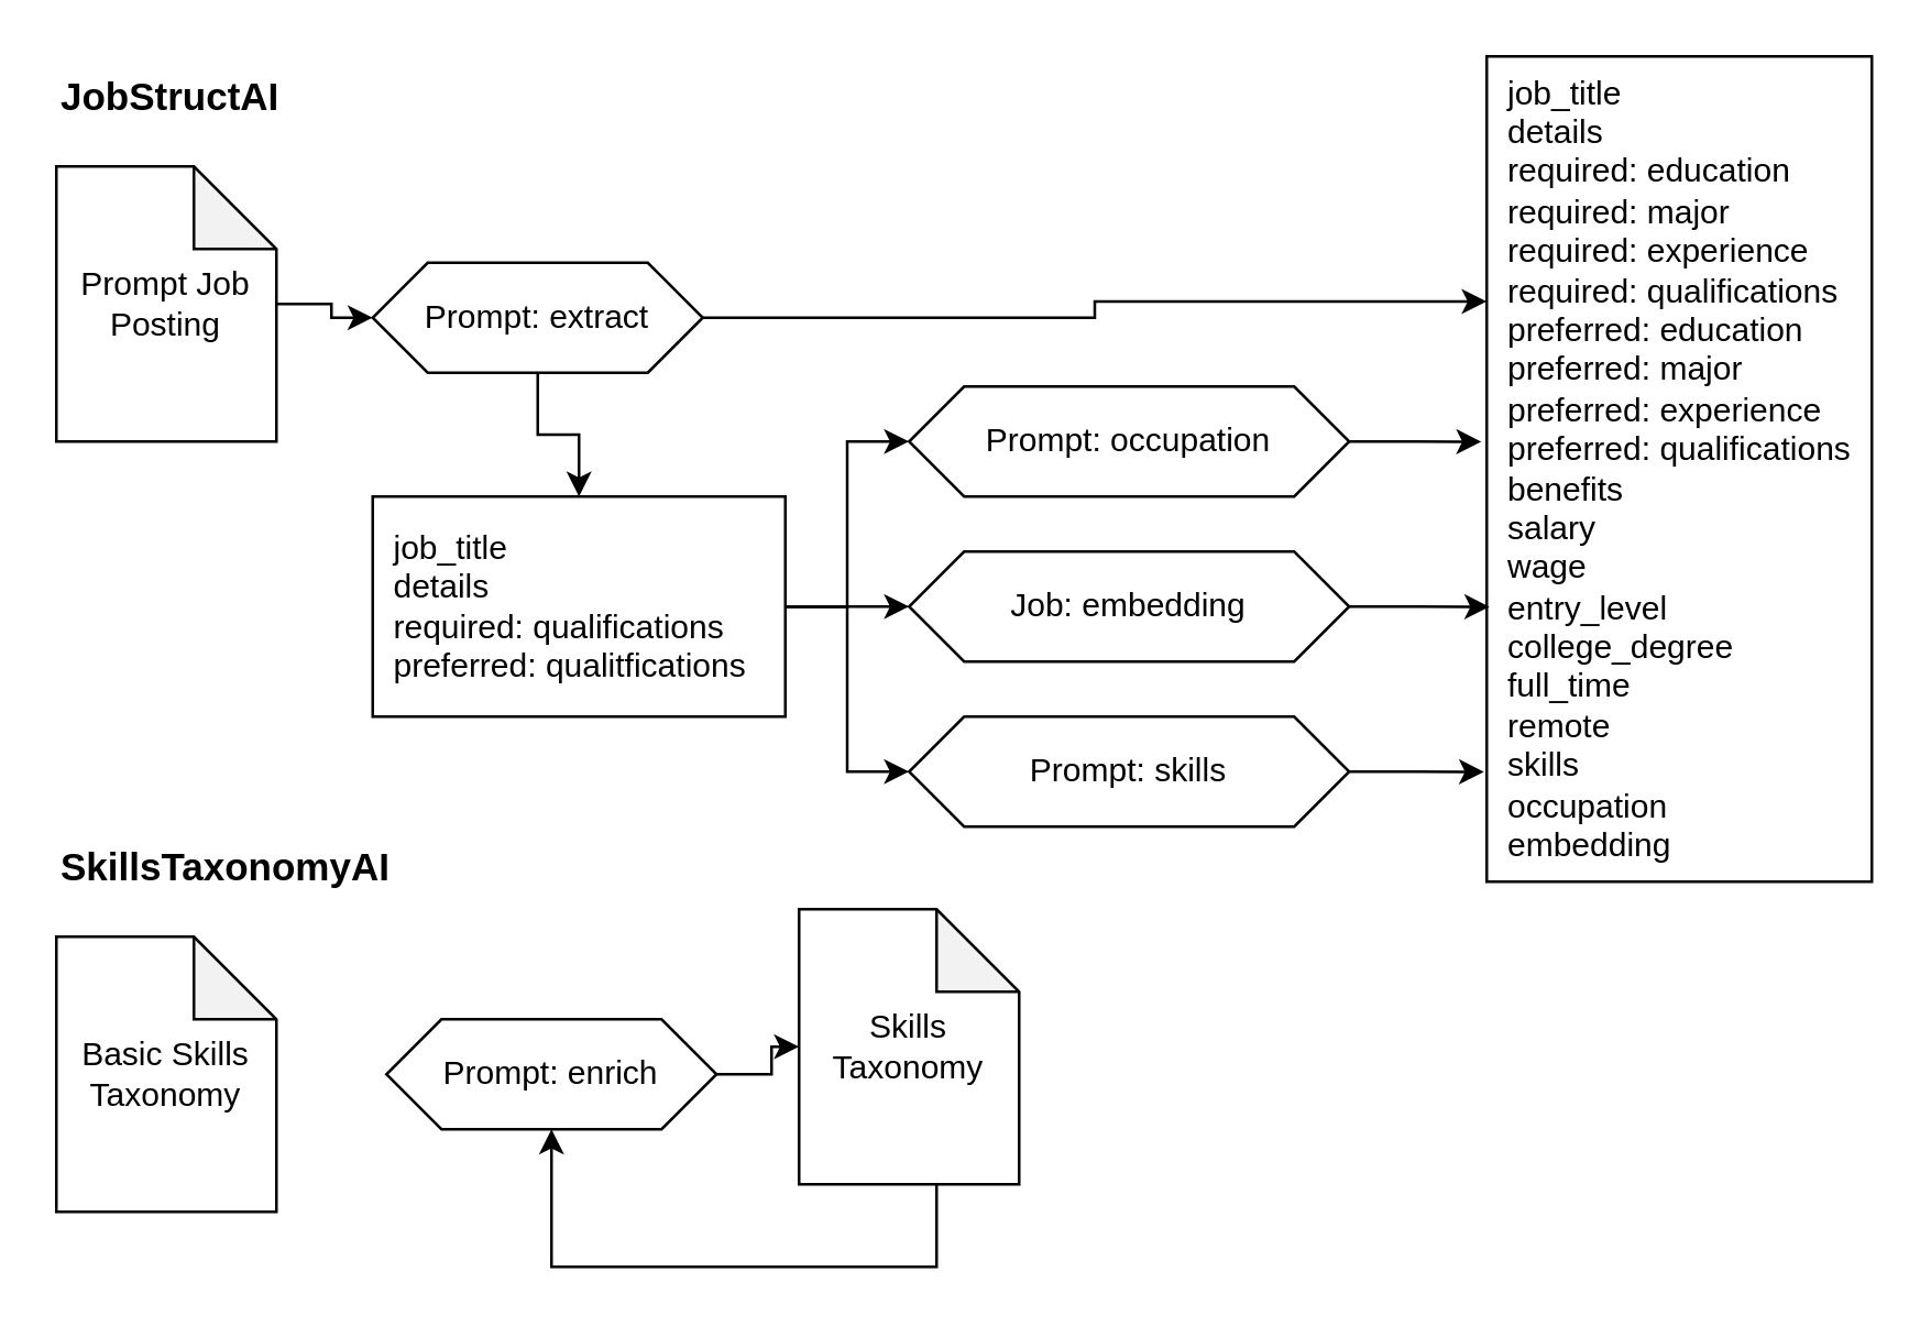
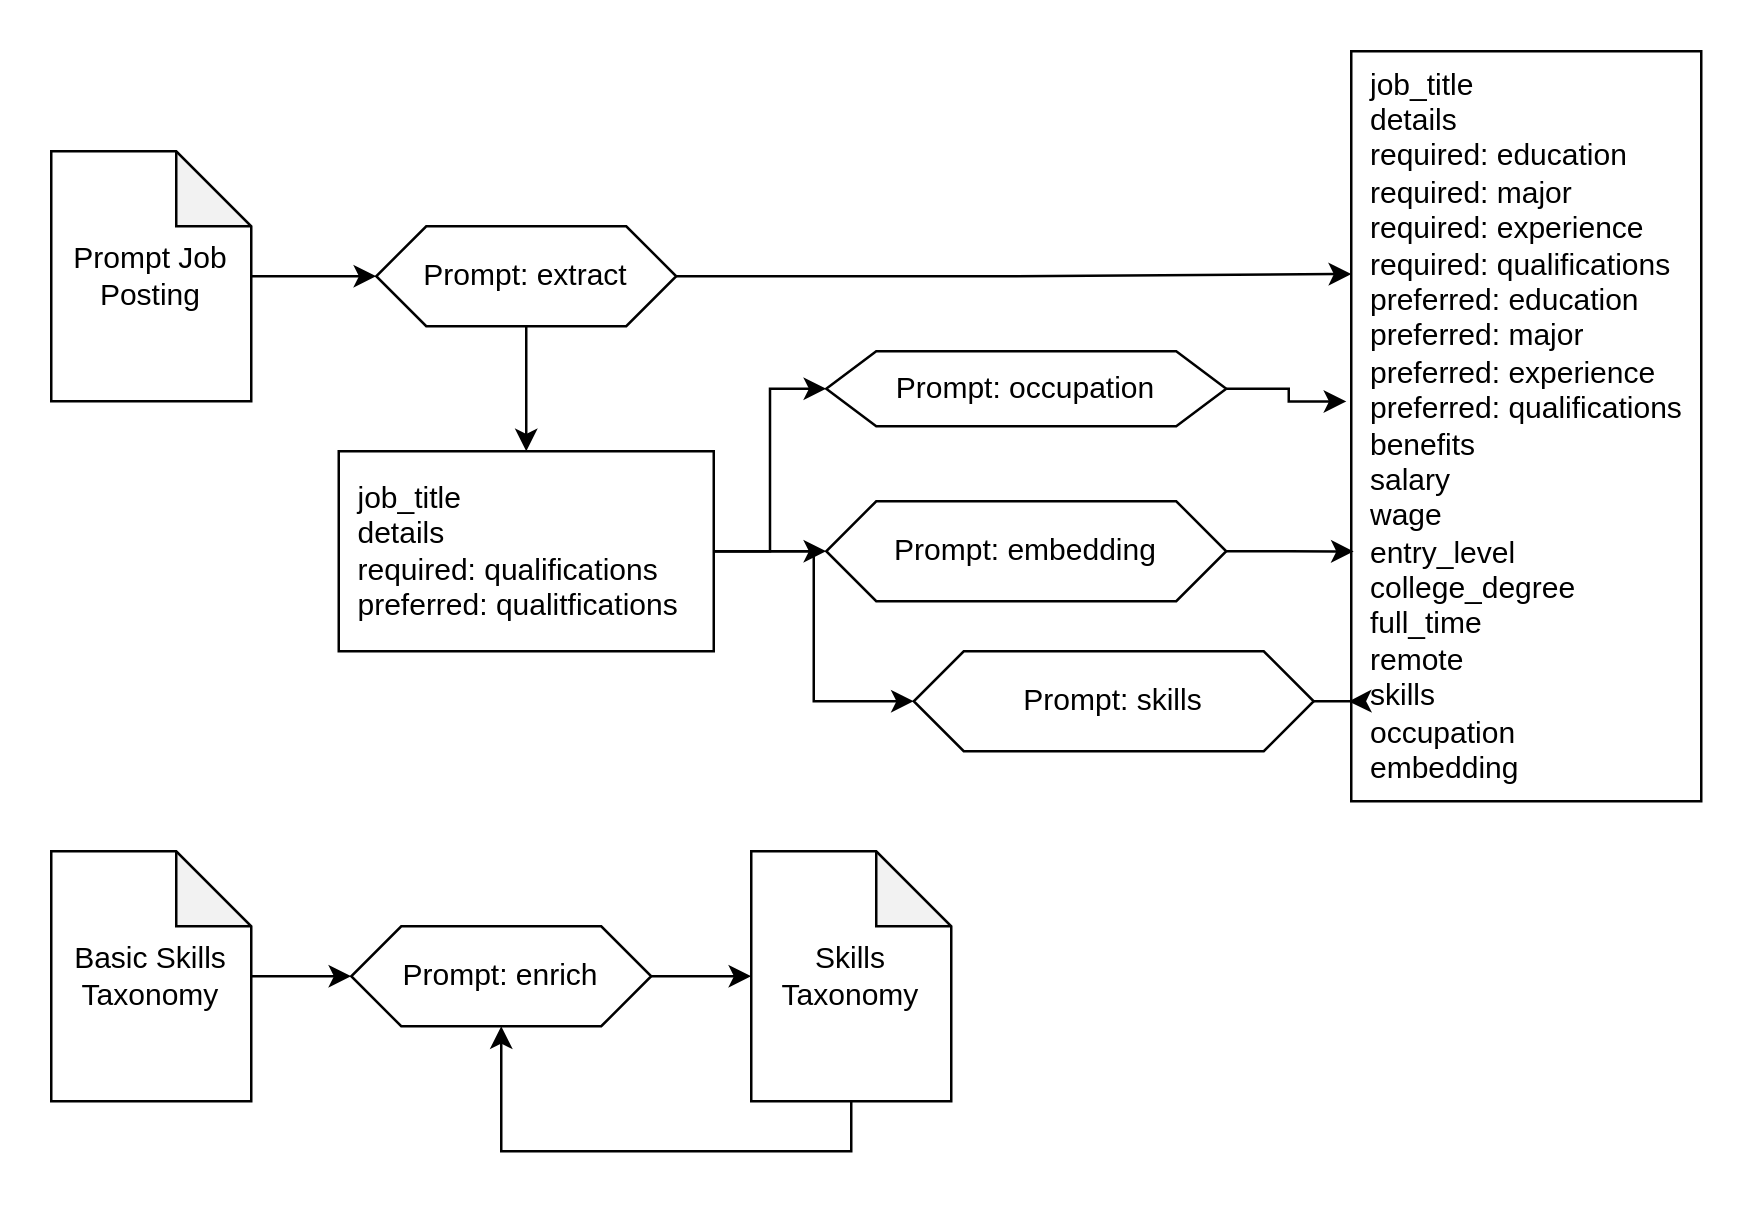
  <mxCell id="0" />
  <mxCell id="1" parent="0" />
  <mxCell id="2" style="edgeStyle=orthogonalEdgeStyle;rounded=0;orthogonalLoop=1;jettySize=auto;html=1;entryX=0;entryY=0.5;entryDx=0;entryDy=0;" edge="1" parent="1" source="3" target="9"><mxGeometry relative="1" as="geometry" /></mxCell>
  <mxCell id="3" value="Prompt Job&lt;br&gt;Posting" style="shape=note;whiteSpace=wrap;html=1;backgroundOutline=1;darkOpacity=0.05;" vertex="1" parent="1"><mxGeometry x="20" y="60" width="80" height="100" as="geometry" /></mxCell>
  <mxCell id="4" style="edgeStyle=orthogonalEdgeStyle;rounded=0;orthogonalLoop=1;jettySize=auto;html=1;entryX=0;entryY=0.5;entryDx=0;entryDy=0;" edge="1" parent="1" source="7" target="19"><mxGeometry relative="1" as="geometry" /></mxCell>
  <mxCell id="5" style="edgeStyle=orthogonalEdgeStyle;rounded=0;orthogonalLoop=1;jettySize=auto;html=1;entryX=0;entryY=0.5;entryDx=0;entryDy=0;" edge="1" parent="1" source="7" target="20"><mxGeometry relative="1" as="geometry" /></mxCell>
  <mxCell id="6" style="edgeStyle=orthogonalEdgeStyle;rounded=0;orthogonalLoop=1;jettySize=auto;html=1;entryX=0;entryY=0.5;entryDx=0;entryDy=0;" edge="1" parent="1" source="7" target="18"><mxGeometry relative="1" as="geometry" /></mxCell>
  <mxCell id="7" value="job_title&lt;br&gt;details&lt;br&gt;required: qualifications&lt;br&gt;preferred: qualitfications" style="rounded=0;whiteSpace=wrap;html=1;align=left;spacingLeft=6;" vertex="1" parent="1"><mxGeometry x="135" y="180" width="150" height="80" as="geometry" /></mxCell>
  <mxCell id="8" style="edgeStyle=orthogonalEdgeStyle;rounded=0;orthogonalLoop=1;jettySize=auto;html=1;entryX=0.5;entryY=0;entryDx=0;entryDy=0;" edge="1" parent="1" source="9" target="7"><mxGeometry relative="1" as="geometry" /></mxCell>
- <mxCell id="9" value="Prompt: extract" style="shape=hexagon;perimeter=hexagonPerimeter2;whiteSpace=wrap;html=1;fixedSize=1;" vertex="1" parent="1"><mxGeometry x="135" y="95" width="120" height="40" as="geometry" /></mxCell>
- <mxCell id="10" value="JobStructAI" style="text;html=1;strokeColor=none;fillColor=none;align=left;verticalAlign=middle;whiteSpace=wrap;rounded=0;fontStyle=1;fontSize=14;" vertex="1" parent="1"><mxGeometry x="20" y="20" width="160" height="30" as="geometry" /></mxCell>
- <mxCell id="11" value="SkillsTaxonomyAI" style="text;html=1;strokeColor=none;fillColor=none;align=left;verticalAlign=middle;whiteSpace=wrap;rounded=0;fontStyle=1;fontSize=14;" vertex="1" parent="1"><mxGeometry x="20" y="300" width="160" height="30" as="geometry" /></mxCell>
+ <mxCell id="9" value="Prompt: extract" style="shape=hexagon;perimeter=hexagonPerimeter2;whiteSpace=wrap;html=1;fixedSize=1;" vertex="1" parent="1"><mxGeometry x="150" y="90" width="120" height="40" as="geometry" /></mxCell>
+ <mxCell id="12" style="edgeStyle=orthogonalEdgeStyle;rounded=0;orthogonalLoop=1;jettySize=auto;html=1;entryX=0;entryY=0.5;entryDx=0;entryDy=0;" edge="1" parent="1" source="13" target="14"><mxGeometry relative="1" as="geometry" /></mxCell>
  <mxCell id="13" value="Basic Skills&lt;br&gt;Taxonomy" style="shape=note;whiteSpace=wrap;html=1;backgroundOutline=1;darkOpacity=0.05;" vertex="1" parent="1"><mxGeometry x="20" y="340" width="80" height="100" as="geometry" /></mxCell>
  <mxCell id="14" value="Prompt: enrich" style="shape=hexagon;perimeter=hexagonPerimeter2;whiteSpace=wrap;html=1;fixedSize=1;" vertex="1" parent="1"><mxGeometry x="140" y="370" width="120" height="40" as="geometry" /></mxCell>
  <mxCell id="15" style="edgeStyle=orthogonalEdgeStyle;rounded=0;orthogonalLoop=1;jettySize=auto;html=1;entryX=0.5;entryY=1;entryDx=0;entryDy=0;" edge="1" parent="1" source="16" target="14"><mxGeometry relative="1" as="geometry"><Array as="points"><mxPoint x="340" y="460" /><mxPoint x="200" y="460" /></Array></mxGeometry></mxCell>
- <mxCell id="16" value="Skills&lt;br&gt;Taxonomy" style="shape=note;whiteSpace=wrap;html=1;backgroundOutline=1;darkOpacity=0.05;" vertex="1" parent="1"><mxGeometry x="290" y="330" width="80" height="100" as="geometry" /></mxCell>
+ <mxCell id="16" value="Skills&lt;br&gt;Taxonomy" style="shape=note;whiteSpace=wrap;html=1;backgroundOutline=1;darkOpacity=0.05;" vertex="1" parent="1"><mxGeometry x="300" y="340" width="80" height="100" as="geometry" /></mxCell>
  <mxCell id="17" style="edgeStyle=orthogonalEdgeStyle;rounded=0;orthogonalLoop=1;jettySize=auto;html=1;entryX=0;entryY=0.5;entryDx=0;entryDy=0;entryPerimeter=0;" edge="1" parent="1" source="14" target="16"><mxGeometry relative="1" as="geometry" /></mxCell>
- <mxCell id="18" value="Prompt: occupation" style="shape=hexagon;perimeter=hexagonPerimeter2;whiteSpace=wrap;html=1;fixedSize=1;" vertex="1" parent="1"><mxGeometry x="330" y="140" width="160" height="40" as="geometry" /></mxCell>
- <mxCell id="19" value="Job: embedding" style="shape=hexagon;perimeter=hexagonPerimeter2;whiteSpace=wrap;html=1;fixedSize=1;" vertex="1" parent="1"><mxGeometry x="330" y="200" width="160" height="40" as="geometry" /></mxCell>
- <mxCell id="20" value="Prompt: skills" style="shape=hexagon;perimeter=hexagonPerimeter2;whiteSpace=wrap;html=1;fixedSize=1;" vertex="1" parent="1"><mxGeometry x="330" y="260" width="160" height="40" as="geometry" /></mxCell>
+ <mxCell id="18" value="Prompt: occupation" style="shape=hexagon;perimeter=hexagonPerimeter2;whiteSpace=wrap;html=1;fixedSize=1;" vertex="1" parent="1"><mxGeometry x="330" y="140" width="160" height="30" as="geometry" /></mxCell>
+ <mxCell id="19" value="Prompt: embedding" style="shape=hexagon;perimeter=hexagonPerimeter2;whiteSpace=wrap;html=1;fixedSize=1;" vertex="1" parent="1"><mxGeometry x="330" y="200" width="160" height="40" as="geometry" /></mxCell>
+ <mxCell id="20" value="Prompt: skills" style="shape=hexagon;perimeter=hexagonPerimeter2;whiteSpace=wrap;html=1;fixedSize=1;" vertex="1" parent="1"><mxGeometry x="365" y="260" width="160" height="40" as="geometry" /></mxCell>
  <mxCell id="21" value="job_title&lt;br&gt;details&lt;br&gt;required: education&lt;br&gt;required: major&lt;br&gt;required: experience&lt;br&gt;required: qualifications&lt;br&gt;preferred: education&lt;br&gt;preferred: major&lt;br&gt;preferred: experience&lt;br&gt;preferred: qualifications&lt;br&gt;benefits&lt;br&gt;salary&lt;br&gt;wage&lt;br&gt;entry_level&lt;br&gt;college_degree&lt;br&gt;full_time&lt;br&gt;remote&lt;br&gt;skills&lt;br&gt;occupation&lt;br&gt;embedding" style="rounded=0;whiteSpace=wrap;html=1;align=left;spacingLeft=6;" vertex="1" parent="1"><mxGeometry x="540" y="20" width="140" height="300" as="geometry" /></mxCell>
  <mxCell id="22" style="edgeStyle=orthogonalEdgeStyle;rounded=0;orthogonalLoop=1;jettySize=auto;html=1;entryX=0;entryY=0.297;entryDx=0;entryDy=0;entryPerimeter=0;" edge="1" parent="1" source="9" target="21"><mxGeometry relative="1" as="geometry" /></mxCell>
  <mxCell id="23" style="edgeStyle=orthogonalEdgeStyle;rounded=0;orthogonalLoop=1;jettySize=auto;html=1;entryX=-0.014;entryY=0.467;entryDx=0;entryDy=0;entryPerimeter=0;" edge="1" parent="1" source="18" target="21"><mxGeometry relative="1" as="geometry" /></mxCell>
  <mxCell id="24" style="edgeStyle=orthogonalEdgeStyle;rounded=0;orthogonalLoop=1;jettySize=auto;html=1;entryX=0.007;entryY=0.667;entryDx=0;entryDy=0;entryPerimeter=0;" edge="1" parent="1" source="19" target="21"><mxGeometry relative="1" as="geometry" /></mxCell>
  <mxCell id="25" style="edgeStyle=orthogonalEdgeStyle;rounded=0;orthogonalLoop=1;jettySize=auto;html=1;entryX=-0.007;entryY=0.867;entryDx=0;entryDy=0;entryPerimeter=0;" edge="1" parent="1" source="20" target="21"><mxGeometry relative="1" as="geometry" /></mxCell>
